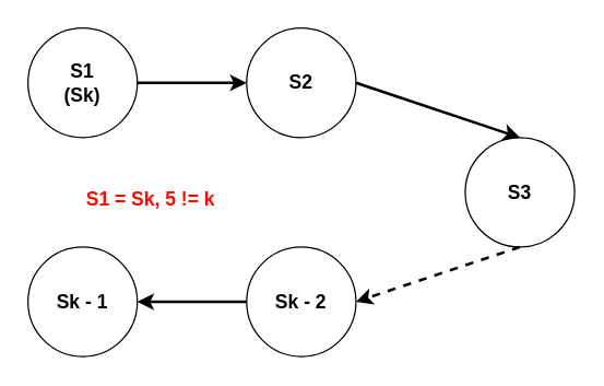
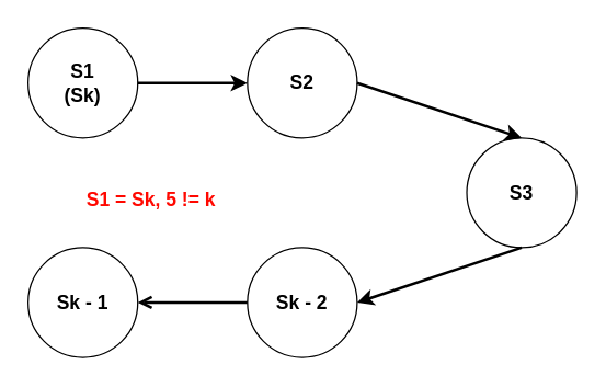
  <mxCell id="0" />
  <mxCell id="1" parent="0" />
  <mxCell id="2" value="S1&lt;br style=&quot;font-size: 14px;&quot;&gt;(Sk)" style="ellipse;whiteSpace=wrap;html=1;aspect=fixed;fontStyle=1;fontSize=14;" vertex="1" parent="1"><mxGeometry x="20" y="20" width="80" height="80" as="geometry" /></mxCell>
  <mxCell id="3" value="S2" style="ellipse;whiteSpace=wrap;html=1;aspect=fixed;fontStyle=1;fontSize=14;" vertex="1" parent="1"><mxGeometry x="180" y="20" width="80" height="80" as="geometry" /></mxCell>
  <mxCell id="4" value="S3" style="ellipse;whiteSpace=wrap;html=1;aspect=fixed;fontStyle=1;fontSize=14;" vertex="1" parent="1"><mxGeometry x="340" y="100" width="80" height="80" as="geometry" /></mxCell>
  <mxCell id="5" value="Sk - 2" style="ellipse;whiteSpace=wrap;html=1;aspect=fixed;fontStyle=1;fontSize=14;" vertex="1" parent="1"><mxGeometry x="180" y="180" width="80" height="80" as="geometry" /></mxCell>
  <mxCell id="6" value="Sk - 1" style="ellipse;whiteSpace=wrap;html=1;aspect=fixed;fontStyle=1;fontSize=14;" vertex="1" parent="1"><mxGeometry x="20" y="180" width="80" height="80" as="geometry" /></mxCell>
  <mxCell id="7" value="" style="endArrow=classic;html=1;rounded=0;entryX=0;entryY=0.5;entryDx=0;entryDy=0;fontSize=11;strokeWidth=2;" edge="1" parent="1" target="3"><mxGeometry width="50" height="50" relative="1" as="geometry"><mxPoint x="100" y="60" as="sourcePoint" /><mxPoint x="150" y="10" as="targetPoint" /></mxGeometry></mxCell>
  <mxCell id="8" value="" style="endArrow=classic;html=1;rounded=0;entryX=0.5;entryY=0;entryDx=0;entryDy=0;exitX=1;exitY=0.5;exitDx=0;exitDy=0;fontSize=11;strokeWidth=2;" edge="1" parent="1" source="3" target="4"><mxGeometry width="50" height="50" relative="1" as="geometry"><mxPoint x="110" y="70" as="sourcePoint" /><mxPoint x="270" y="70" as="targetPoint" /></mxGeometry></mxCell>
- <mxCell id="9" value="" style="endArrow=classic;html=1;rounded=0;exitX=0.5;exitY=1;exitDx=0;exitDy=0;entryX=1;entryY=0.5;entryDx=0;entryDy=0;fontSize=11;strokeWidth=2;dashed=1;" edge="1" parent="1" source="4" target="5"><mxGeometry width="50" height="50" relative="1" as="geometry"><mxPoint x="520" y="320" as="sourcePoint" /><mxPoint x="570" y="270" as="targetPoint" /></mxGeometry></mxCell>
- <mxCell id="10" value="" style="endArrow=classic;html=1;rounded=0;exitX=0;exitY=0.5;exitDx=0;exitDy=0;entryX=1;entryY=0.5;entryDx=0;entryDy=0;fontSize=11;strokeWidth=2;" edge="1" parent="1" source="5" target="6"><mxGeometry width="50" height="50" relative="1" as="geometry"><mxPoint x="260" y="190" as="sourcePoint" /><mxPoint x="310" y="140" as="targetPoint" /></mxGeometry></mxCell>
+ <mxCell id="9" value="" style="endArrow=classic;html=1;rounded=0;exitX=0.5;exitY=1;exitDx=0;exitDy=0;entryX=1;entryY=0.5;entryDx=0;entryDy=0;fontSize=11;strokeWidth=2;" edge="1" parent="1" source="4" target="5"><mxGeometry width="50" height="50" relative="1" as="geometry"><mxPoint x="520" y="320" as="sourcePoint" /><mxPoint x="570" y="270" as="targetPoint" /></mxGeometry></mxCell>
+ <mxCell id="10" value="" style="endArrow=open;html=1;rounded=0;exitX=0;exitY=0.5;exitDx=0;exitDy=0;entryX=1;entryY=0.5;entryDx=0;entryDy=0;fontSize=11;strokeWidth=2;" edge="1" parent="1" source="5" target="6"><mxGeometry width="50" height="50" relative="1" as="geometry"><mxPoint x="260" y="190" as="sourcePoint" /><mxPoint x="310" y="140" as="targetPoint" /></mxGeometry></mxCell>
  <mxCell id="11" value="S1 = Sk, 5 != k" style="text;html=1;align=center;verticalAlign=middle;whiteSpace=wrap;rounded=0;fontSize=14;fontStyle=1;fontColor=#FF0800;" vertex="1" parent="1"><mxGeometry x="60" y="130" width="100" height="30" as="geometry" /></mxCell>
